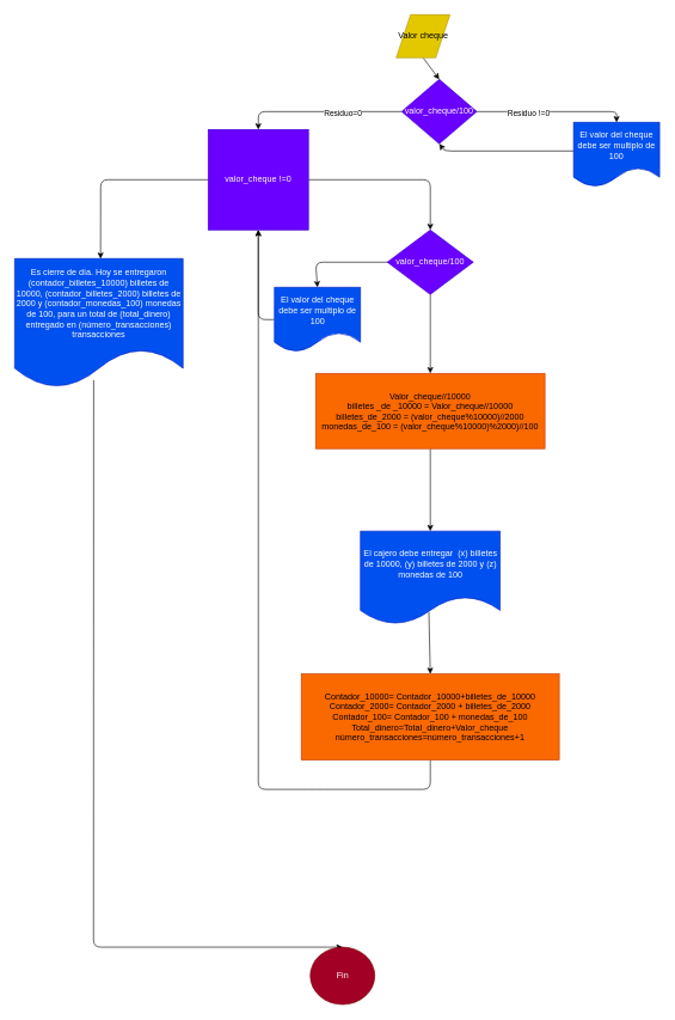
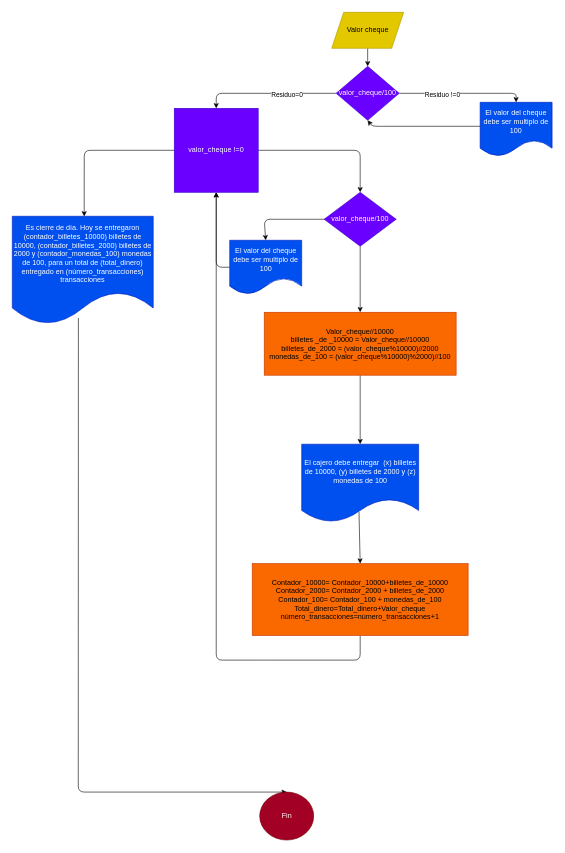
  <mxCell id="0" />
  <mxCell id="1" parent="0" />
  <mxCell id="2" style="edgeStyle=none;html=1;exitX=1;exitY=0.5;exitDx=0;exitDy=0;entryX=0.5;entryY=0;entryDx=0;entryDy=0;" edge="1" parent="1" source="20" target="7"><mxGeometry relative="1" as="geometry"><mxPoint x="670" y="50" as="sourcePoint" /><mxPoint x="800" y="210" as="targetPoint" /><Array as="points"><mxPoint x="860" y="155" /></Array></mxGeometry></mxCell>
  <mxCell id="3" value="Residuo !=0" style="edgeLabel;html=1;align=center;verticalAlign=middle;resizable=0;points=[];" vertex="1" connectable="0" parent="2"><mxGeometry x="-0.324" y="-1" relative="1" as="geometry"><mxPoint as="offset" /></mxGeometry></mxCell>
  <mxCell id="4" style="edgeStyle=none;html=1;exitX=0;exitY=0.5;exitDx=0;exitDy=0;entryX=0.5;entryY=0;entryDx=0;entryDy=0;" edge="1" parent="1" source="20" target="10"><mxGeometry relative="1" as="geometry"><mxPoint x="570" y="50" as="sourcePoint" /><mxPoint x="360" y="170" as="targetPoint" /><Array as="points"><mxPoint x="360" y="155" /></Array></mxGeometry></mxCell>
  <mxCell id="5" value="Residuo=0" style="edgeLabel;html=1;align=center;verticalAlign=middle;resizable=0;points=[];" vertex="1" connectable="0" parent="4"><mxGeometry x="-0.266" y="2" relative="1" as="geometry"><mxPoint as="offset" /></mxGeometry></mxCell>
  <mxCell id="6" style="edgeStyle=none;html=1;exitX=0.003;exitY=0.444;exitDx=0;exitDy=0;entryX=0.5;entryY=1;entryDx=0;entryDy=0;exitPerimeter=0;entryPerimeter=0;" edge="1" parent="1" source="7" target="20"><mxGeometry relative="1" as="geometry"><mxPoint x="620" y="80" as="targetPoint" /><Array as="points"><mxPoint x="620" y="210" /></Array></mxGeometry></mxCell>
  <mxCell id="7" value="El valor del cheque debe ser multiplo de 100" style="shape=document;whiteSpace=wrap;html=1;boundedLbl=1;fillColor=#0050ef;fontColor=#ffffff;strokeColor=#001DBC;" vertex="1" parent="1"><mxGeometry x="800" y="170" width="120" height="90" as="geometry" /></mxCell>
  <mxCell id="8" style="edgeStyle=none;html=1;exitX=1;exitY=0.5;exitDx=0;exitDy=0;entryX=0.5;entryY=0;entryDx=0;entryDy=0;" edge="1" parent="1" source="10" target="26"><mxGeometry relative="1" as="geometry"><mxPoint x="600" y="310" as="targetPoint" /><Array as="points"><mxPoint x="600" y="250" /></Array></mxGeometry></mxCell>
  <mxCell id="9" style="edgeStyle=none;html=1;exitX=0;exitY=0.5;exitDx=0;exitDy=0;entryX=0.51;entryY=0.001;entryDx=0;entryDy=0;entryPerimeter=0;" edge="1" parent="1" source="10" target="18"><mxGeometry relative="1" as="geometry"><Array as="points"><mxPoint x="140" y="250" /></Array></mxGeometry></mxCell>
  <mxCell id="10" value="valor_cheque !=0" style="whiteSpace=wrap;html=1;fillColor=#6a00ff;fontColor=#ffffff;strokeColor=#3700CC;rounded=0;" vertex="1" parent="1"><mxGeometry x="290" y="180" width="140" height="140" as="geometry" /></mxCell>
  <mxCell id="11" style="edgeStyle=none;html=1;exitX=0.5;exitY=1;exitDx=0;exitDy=0;entryX=0.5;entryY=0;entryDx=0;entryDy=0;" edge="1" parent="1" source="12" target="14"><mxGeometry relative="1" as="geometry" /></mxCell>
  <mxCell id="12" value="Valor_cheque//10000&lt;br&gt;billetes _de _10000 = Valor_cheque//10000&lt;br&gt;billetes_de_2000 = (valor_cheque%10000)//2000&lt;br&gt;monedas_de_100 = (valor_cheque%10000)%2000)//100" style="rounded=0;whiteSpace=wrap;html=1;fillColor=#fa6800;fontColor=#000000;strokeColor=#C73500;" vertex="1" parent="1"><mxGeometry x="440" y="520" width="320" height="105" as="geometry" /></mxCell>
  <mxCell id="13" style="edgeStyle=none;html=1;exitX=0.49;exitY=0.869;exitDx=0;exitDy=0;entryX=0.5;entryY=0;entryDx=0;entryDy=0;exitPerimeter=0;" edge="1" parent="1" source="14" target="16"><mxGeometry relative="1" as="geometry" /></mxCell>
  <mxCell id="14" value="El cajero debe entregar&amp;nbsp; (x) billetes de 10000, (y) billetes de 2000 y (z) monedas de 100" style="shape=document;whiteSpace=wrap;html=1;boundedLbl=1;fillColor=#0050ef;fontColor=#ffffff;strokeColor=#001DBC;" vertex="1" parent="1"><mxGeometry x="502.5" y="740" width="195" height="130" as="geometry" /></mxCell>
  <mxCell id="15" style="edgeStyle=none;html=1;exitX=0.5;exitY=1;exitDx=0;exitDy=0;entryX=0.5;entryY=1;entryDx=0;entryDy=0;" edge="1" parent="1" source="16" target="10"><mxGeometry relative="1" as="geometry"><Array as="points"><mxPoint x="600" y="1100" /><mxPoint x="440" y="1100" /><mxPoint x="360" y="1100" /></Array></mxGeometry></mxCell>
  <mxCell id="16" value="Contador_10000= Contador_10000+billetes_de_10000&lt;br&gt;Contador_2000= Contador_2000 + billetes_de_2000&lt;br&gt;Contador_100= Contador_100 + monedas_de_100&lt;br&gt;Total_dinero=Total_dinero+Valor_cheque&lt;br&gt;número_transacciones=número_transacciones+1" style="rounded=0;whiteSpace=wrap;html=1;fillColor=#fa6800;fontColor=#000000;strokeColor=#C73500;" vertex="1" parent="1"><mxGeometry x="420" y="939" width="360" height="120" as="geometry" /></mxCell>
  <mxCell id="17" style="edgeStyle=none;html=1;exitX=0.469;exitY=0.942;exitDx=0;exitDy=0;entryX=0.5;entryY=0;entryDx=0;entryDy=0;exitPerimeter=0;" edge="1" parent="1" source="18" target="19"><mxGeometry relative="1" as="geometry"><Array as="points"><mxPoint x="130" y="1320" /></Array></mxGeometry></mxCell>
  <mxCell id="18" value="Es cierre de día. Hoy se entregaron (contador_billetes_10000) billetes de 10000, (contador_billetes_2000) billetes de 2000 y (contador_monedas_100) monedas de 100, para un total de (total_dinero) entregado en (número_transacciones) transacciones" style="shape=document;whiteSpace=wrap;html=1;boundedLbl=1;fillColor=#0050ef;fontColor=#ffffff;strokeColor=#001DBC;" vertex="1" parent="1"><mxGeometry x="20" y="360" width="235" height="180" as="geometry" /></mxCell>
  <mxCell id="19" value="Fin" style="ellipse;whiteSpace=wrap;html=1;fillColor=#a20025;fontColor=#ffffff;strokeColor=#6F0000;" vertex="1" parent="1"><mxGeometry x="432.5" y="1320" width="90" height="80" as="geometry" /></mxCell>
  <mxCell id="20" value="valor_cheque/100" style="rhombus;whiteSpace=wrap;html=1;fillColor=#6a00ff;fontColor=#ffffff;strokeColor=#3700CC;" vertex="1" parent="1"><mxGeometry x="560" y="110" width="105" height="90" as="geometry" /></mxCell>
  <mxCell id="21" style="edgeStyle=none;html=1;exitX=0.5;exitY=1;exitDx=0;exitDy=0;entryX=0.5;entryY=0;entryDx=0;entryDy=0;" edge="1" parent="1" source="22" target="20"><mxGeometry relative="1" as="geometry" /></mxCell>
- <mxCell id="22" value="Valor cheque" style="shape=parallelogram;perimeter=parallelogramPerimeter;whiteSpace=wrap;html=1;fixedSize=1;fillColor=#e3c800;fontColor=#000000;strokeColor=#B09500;" vertex="1" parent="1"><mxGeometry x="552.5" y="20" width="75" height="60" as="geometry" /></mxCell>
+ <mxCell id="22" value="Valor cheque" style="shape=parallelogram;perimeter=parallelogramPerimeter;whiteSpace=wrap;html=1;fixedSize=1;fillColor=#e3c800;fontColor=#000000;strokeColor=#B09500;" vertex="1" parent="1"><mxGeometry x="552.5" y="20" width="120" height="60" as="geometry" /></mxCell>
  <mxCell id="23" style="edgeStyle=none;html=1;exitX=1;exitY=0.5;exitDx=0;exitDy=0;entryX=0.5;entryY=0;entryDx=0;entryDy=0;" edge="1" parent="1" source="26" target="28"><mxGeometry relative="1" as="geometry"><Array as="points"><mxPoint x="440" y="365" /></Array></mxGeometry></mxCell>
  <mxCell id="24" value="Residuo !=0" style="edgeLabel;html=1;align=center;verticalAlign=middle;resizable=0;points=[];" vertex="1" connectable="0" parent="23"><mxGeometry x="-0.413" y="1" relative="1" as="geometry"><mxPoint as="offset" /></mxGeometry></mxCell>
  <mxCell id="25" style="edgeStyle=none;html=1;exitX=0.5;exitY=1;exitDx=0;exitDy=0;entryX=0.5;entryY=0;entryDx=0;entryDy=0;" edge="1" parent="1" source="26" target="12"><mxGeometry relative="1" as="geometry"><Array as="points"><mxPoint x="600" y="460" /></Array></mxGeometry></mxCell>
  <mxCell id="26" value="valor_cheque/100" style="rhombus;whiteSpace=wrap;html=1;fillColor=#6a00ff;fontColor=#ffffff;strokeColor=#3700CC;" vertex="1" parent="1"><mxGeometry x="540" y="320" width="120" height="90" as="geometry" /></mxCell>
  <mxCell id="27" style="edgeStyle=none;html=1;exitX=0;exitY=0.5;exitDx=0;exitDy=0;entryX=0.5;entryY=1;entryDx=0;entryDy=0;" edge="1" parent="1" source="28" target="10"><mxGeometry relative="1" as="geometry"><Array as="points"><mxPoint x="360" y="445" /></Array></mxGeometry></mxCell>
  <mxCell id="28" value="El valor del cheque debe ser multiplo de 100" style="shape=document;whiteSpace=wrap;html=1;boundedLbl=1;fillColor=#0050ef;fontColor=#ffffff;strokeColor=#001DBC;" vertex="1" parent="1"><mxGeometry x="382.5" y="400" width="120" height="90" as="geometry" /></mxCell>
